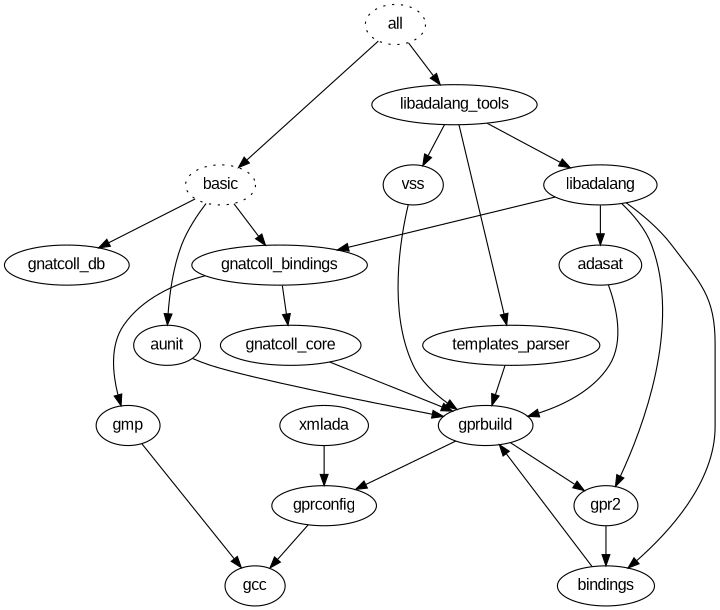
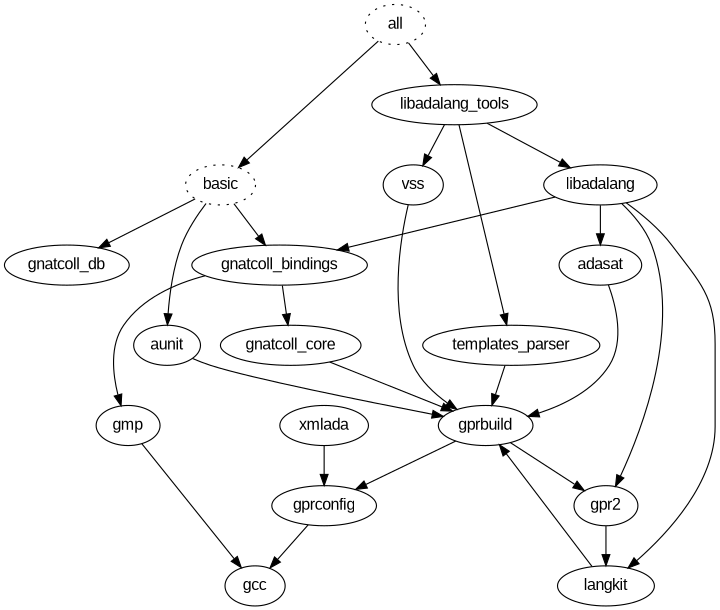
  digraph {
    fontname="Liberation Sans"
    node [fontname="Liberation Sans"]
    edge [fontname="Liberation Sans"]
    all [style=dotted]
    basic [style=dotted]
    libadalang_tools
    aunit
    gnatcoll_bindings
    gnatcoll_db
    libadalang
    templates_parser
    vss
    gprbuild
    gmp
    gnatcoll_core
    adasat
    gpr2
-   langkit [label=bindings]
+   langkit
    gprconfig
    gcc
    xmlada
    all -> basic
    all -> libadalang_tools
    basic -> aunit
    basic -> gnatcoll_bindings
    basic -> gnatcoll_db
    libadalang_tools -> libadalang
    libadalang_tools -> templates_parser
    libadalang_tools -> vss
    aunit -> gprbuild
    gnatcoll_bindings -> gmp
    gnatcoll_bindings -> gnatcoll_core
    libadalang -> gnatcoll_bindings
    libadalang -> adasat
    libadalang -> gpr2
    libadalang -> langkit
    templates_parser -> gprbuild
    vss -> gprbuild
    gprbuild -> gpr2
    gprbuild -> gprconfig
    gmp -> gcc
    gnatcoll_core -> gprbuild
    adasat -> gprbuild
    gpr2 -> langkit
    langkit -> gprbuild
    gprconfig -> gcc
    xmlada -> gprconfig
  }
